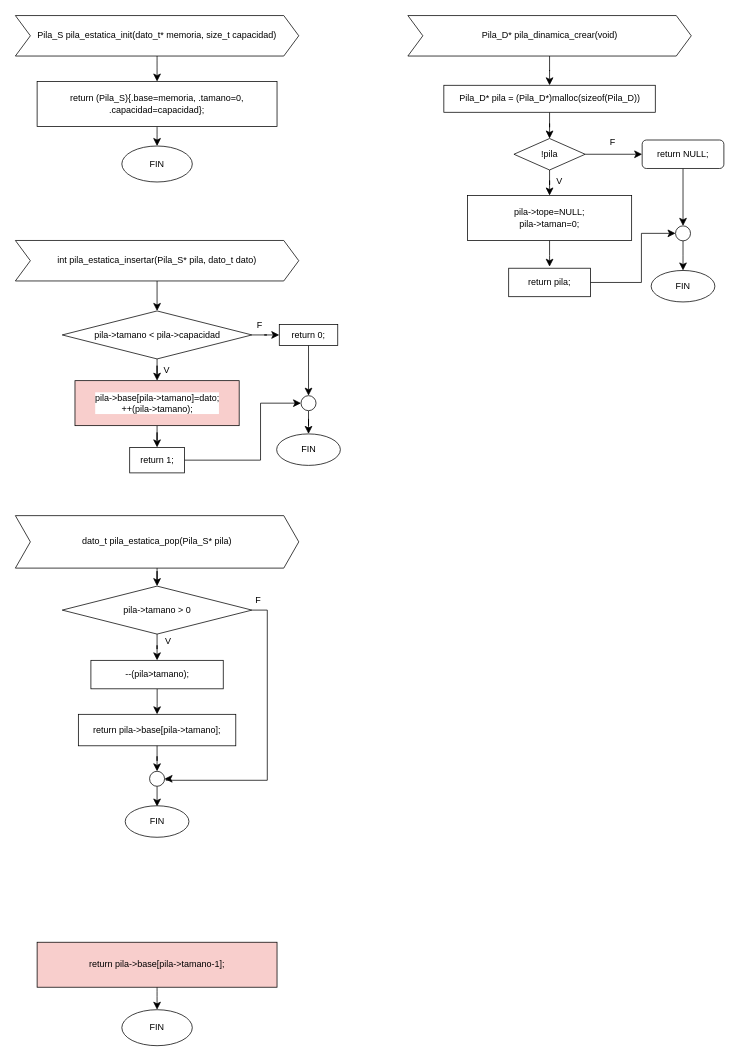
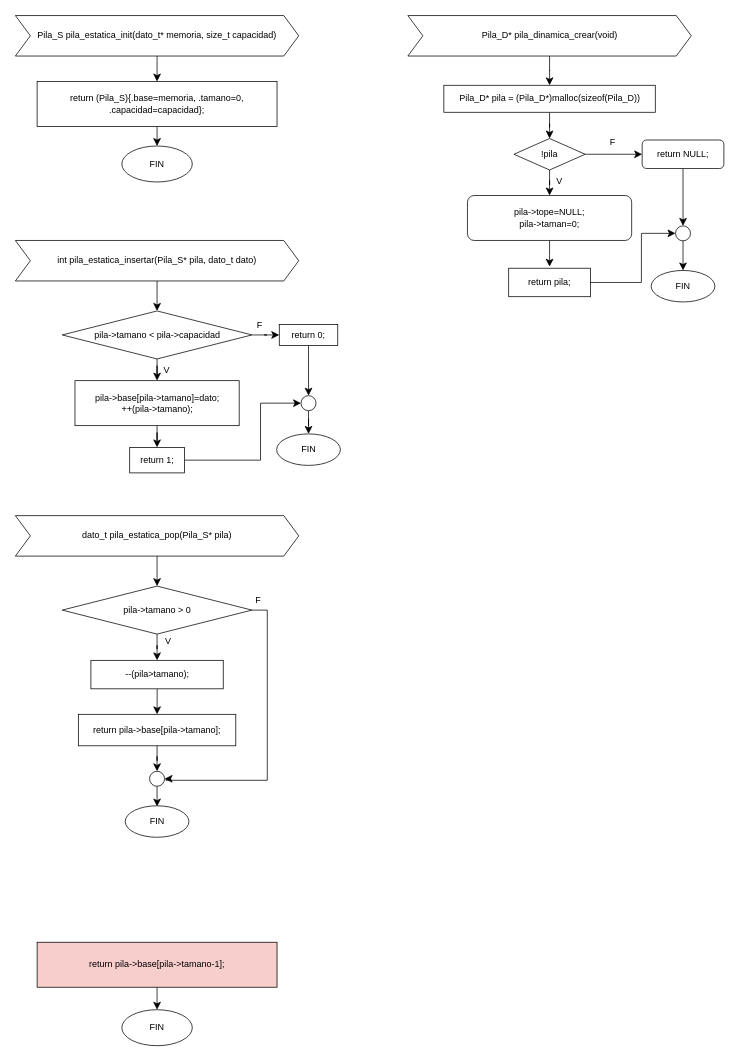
  <mxCell id="0" />
  <mxCell id="1" parent="0" />
  <mxCell id="2" style="edgeStyle=none;curved=1;rounded=0;orthogonalLoop=1;jettySize=auto;html=1;fontSize=12;startSize=8;endSize=8;" edge="1" parent="1" source="3" target="6"><mxGeometry relative="1" as="geometry" /></mxCell>
  <mxCell id="3" value="Pila_S pila_estatica_init(dato_t* memoria, size_t capacidad)" style="shape=step;perimeter=stepPerimeter;whiteSpace=wrap;html=1;fixedSize=1;" vertex="1" parent="1"><mxGeometry x="20" y="20" width="378" height="54" as="geometry" /></mxCell>
  <mxCell id="4" value="FIN" style="ellipse;whiteSpace=wrap;html=1;" vertex="1" parent="1"><mxGeometry x="162" y="194" width="94" height="48" as="geometry" /></mxCell>
  <mxCell id="5" style="edgeStyle=none;curved=1;rounded=0;orthogonalLoop=1;jettySize=auto;html=1;fontSize=12;startSize=8;endSize=8;" edge="1" parent="1" source="6" target="4"><mxGeometry relative="1" as="geometry" /></mxCell>
  <mxCell id="6" value="return (Pila_S){.base=memoria, .tamano=0, .capacidad=capacidad};" style="rounded=0;whiteSpace=wrap;html=1;" vertex="1" parent="1"><mxGeometry x="49" y="108" width="320" height="60" as="geometry" /></mxCell>
  <mxCell id="7" style="edgeStyle=orthogonalEdgeStyle;shape=connector;rounded=0;orthogonalLoop=1;jettySize=auto;html=1;entryX=0.5;entryY=0;entryDx=0;entryDy=0;strokeColor=default;align=center;verticalAlign=middle;fontFamily=Helvetica;fontSize=12;fontColor=default;labelBackgroundColor=default;startSize=8;endArrow=classic;endSize=8;" edge="1" parent="1" source="8" target="13"><mxGeometry relative="1" as="geometry" /></mxCell>
  <mxCell id="8" value="int pila_estatica_insertar(Pila_S* pila, dato_t dato)" style="shape=step;perimeter=stepPerimeter;whiteSpace=wrap;html=1;fixedSize=1;" vertex="1" parent="1"><mxGeometry x="20" y="320" width="378" height="54" as="geometry" /></mxCell>
  <mxCell id="9" style="edgeStyle=orthogonalEdgeStyle;shape=connector;rounded=0;orthogonalLoop=1;jettySize=auto;html=1;entryX=0.5;entryY=0;entryDx=0;entryDy=0;strokeColor=default;align=center;verticalAlign=middle;fontFamily=Helvetica;fontSize=12;fontColor=default;labelBackgroundColor=default;startSize=8;endArrow=classic;endSize=8;" edge="1" parent="1" source="10" target="20"><mxGeometry relative="1" as="geometry" /></mxCell>
  <mxCell id="10" value="" style="ellipse;whiteSpace=wrap;html=1;aspect=fixed;" vertex="1" parent="1"><mxGeometry x="401" y="527" width="20" height="20" as="geometry" /></mxCell>
  <mxCell id="11" style="edgeStyle=orthogonalEdgeStyle;rounded=0;orthogonalLoop=1;jettySize=auto;html=1;entryX=0;entryY=0.5;entryDx=0;entryDy=0;fontSize=12;startSize=8;endSize=8;" edge="1" parent="1" source="13" target="15"><mxGeometry relative="1" as="geometry" /></mxCell>
  <mxCell id="12" style="edgeStyle=orthogonalEdgeStyle;shape=connector;rounded=0;orthogonalLoop=1;jettySize=auto;html=1;entryX=0.5;entryY=0;entryDx=0;entryDy=0;strokeColor=default;align=center;verticalAlign=middle;fontFamily=Helvetica;fontSize=12;fontColor=default;labelBackgroundColor=default;startSize=8;endArrow=classic;endSize=8;" edge="1" parent="1" source="13" target="17"><mxGeometry relative="1" as="geometry" /></mxCell>
  <mxCell id="13" value="pila-&amp;gt;tamano &amp;lt; pila-&amp;gt;capacidad" style="rhombus;whiteSpace=wrap;html=1;" vertex="1" parent="1"><mxGeometry x="82.5" y="414" width="253" height="64" as="geometry" /></mxCell>
  <mxCell id="14" style="edgeStyle=orthogonalEdgeStyle;shape=connector;rounded=0;orthogonalLoop=1;jettySize=auto;html=1;entryX=0.5;entryY=0;entryDx=0;entryDy=0;strokeColor=default;align=center;verticalAlign=middle;fontFamily=Helvetica;fontSize=12;fontColor=default;labelBackgroundColor=default;startSize=8;endArrow=classic;endSize=8;" edge="1" parent="1" source="15" target="10"><mxGeometry relative="1" as="geometry" /></mxCell>
  <mxCell id="15" value="return 0;" style="rounded=0;whiteSpace=wrap;html=1;" vertex="1" parent="1"><mxGeometry x="372" y="432" width="78" height="28" as="geometry" /></mxCell>
  <mxCell id="16" style="edgeStyle=orthogonalEdgeStyle;shape=connector;rounded=0;orthogonalLoop=1;jettySize=auto;html=1;entryX=0.5;entryY=0;entryDx=0;entryDy=0;strokeColor=default;align=center;verticalAlign=middle;fontFamily=Helvetica;fontSize=12;fontColor=default;labelBackgroundColor=default;startSize=8;endArrow=classic;endSize=8;" edge="1" parent="1" source="17" target="19"><mxGeometry relative="1" as="geometry" /></mxCell>
- <mxCell id="17" value="&lt;div&gt;pila-&amp;gt;base[pila-&amp;gt;tamano]=dato;&lt;br&gt;&lt;/div&gt;&lt;div&gt;++(pila-&amp;gt;tamano);&lt;br&gt;&lt;/div&gt;" style="rounded=0;whiteSpace=wrap;html=1;fontFamily=Helvetica;fontSize=12;fontColor=default;labelBackgroundColor=default;fillColor=#f8cecc;" vertex="1" parent="1"><mxGeometry x="99.5" y="507" width="219" height="60" as="geometry" /></mxCell>
+ <mxCell id="17" value="&lt;div&gt;pila-&amp;gt;base[pila-&amp;gt;tamano]=dato;&lt;br&gt;&lt;/div&gt;&lt;div&gt;++(pila-&amp;gt;tamano);&lt;br&gt;&lt;/div&gt;" style="rounded=0;whiteSpace=wrap;html=1;fontFamily=Helvetica;fontSize=12;fontColor=default;labelBackgroundColor=default;" vertex="1" parent="1"><mxGeometry x="99.5" y="507" width="219" height="60" as="geometry" /></mxCell>
  <mxCell id="18" style="edgeStyle=orthogonalEdgeStyle;shape=connector;rounded=0;orthogonalLoop=1;jettySize=auto;html=1;entryX=0;entryY=0.5;entryDx=0;entryDy=0;strokeColor=default;align=center;verticalAlign=middle;fontFamily=Helvetica;fontSize=12;fontColor=default;labelBackgroundColor=default;startSize=8;endArrow=classic;endSize=8;" edge="1" parent="1" source="19" target="10"><mxGeometry relative="1" as="geometry"><Array as="points"><mxPoint x="347" y="613" /><mxPoint x="347" y="537" /></Array></mxGeometry></mxCell>
  <mxCell id="19" value="return 1;" style="rounded=0;whiteSpace=wrap;html=1;fontFamily=Helvetica;fontSize=12;fontColor=default;labelBackgroundColor=default;" vertex="1" parent="1"><mxGeometry x="172.5" y="596" width="73" height="34" as="geometry" /></mxCell>
  <mxCell id="20" value="FIN" style="ellipse;whiteSpace=wrap;html=1;fontFamily=Helvetica;fontSize=12;fontColor=default;labelBackgroundColor=default;" vertex="1" parent="1"><mxGeometry x="368.5" y="578" width="85" height="42" as="geometry" /></mxCell>
  <mxCell id="21" value="V" style="text;html=1;align=center;verticalAlign=middle;whiteSpace=wrap;rounded=0;fontFamily=Helvetica;fontSize=12;fontColor=default;labelBackgroundColor=default;" vertex="1" parent="1"><mxGeometry x="192" y="478" width="60" height="30" as="geometry" /></mxCell>
  <mxCell id="22" value="F" style="text;html=1;align=center;verticalAlign=middle;whiteSpace=wrap;rounded=0;fontFamily=Helvetica;fontSize=12;fontColor=default;labelBackgroundColor=default;" vertex="1" parent="1"><mxGeometry x="316" y="418" width="60" height="30" as="geometry" /></mxCell>
  <mxCell id="23" style="edgeStyle=orthogonalEdgeStyle;shape=connector;rounded=0;orthogonalLoop=1;jettySize=auto;html=1;entryX=0.5;entryY=0;entryDx=0;entryDy=0;strokeColor=default;align=center;verticalAlign=middle;fontFamily=Helvetica;fontSize=12;fontColor=default;labelBackgroundColor=default;startSize=8;endArrow=classic;endSize=8;" edge="1" parent="1" source="24" target="27"><mxGeometry relative="1" as="geometry" /></mxCell>
- <mxCell id="24" value="dato_t pila_estatica_pop(Pila_S* pila)" style="shape=step;perimeter=stepPerimeter;whiteSpace=wrap;html=1;fixedSize=1;" vertex="1" parent="1"><mxGeometry x="20" y="687" width="378" height="70" as="geometry" /></mxCell>
+ <mxCell id="24" value="dato_t pila_estatica_pop(Pila_S* pila)" style="shape=step;perimeter=stepPerimeter;whiteSpace=wrap;html=1;fixedSize=1;" vertex="1" parent="1"><mxGeometry x="20" y="687" width="378" height="54" as="geometry" /></mxCell>
  <mxCell id="25" style="edgeStyle=orthogonalEdgeStyle;shape=connector;rounded=0;orthogonalLoop=1;jettySize=auto;html=1;entryX=1;entryY=0.5;entryDx=0;entryDy=0;strokeColor=default;align=center;verticalAlign=middle;fontFamily=Helvetica;fontSize=12;fontColor=default;labelBackgroundColor=default;startSize=8;endArrow=classic;endSize=8;" edge="1" parent="1" source="27" target="34"><mxGeometry relative="1" as="geometry"><Array as="points"><mxPoint x="356" y="813" /><mxPoint x="356" y="1040" /><mxPoint x="221" y="1040" /><mxPoint x="221" y="1038" /></Array></mxGeometry></mxCell>
  <mxCell id="26" style="edgeStyle=orthogonalEdgeStyle;shape=connector;rounded=0;orthogonalLoop=1;jettySize=auto;html=1;entryX=0.5;entryY=0;entryDx=0;entryDy=0;strokeColor=default;align=center;verticalAlign=middle;fontFamily=Helvetica;fontSize=12;fontColor=default;labelBackgroundColor=default;startSize=8;endArrow=classic;endSize=8;" edge="1" parent="1" source="27" target="29"><mxGeometry relative="1" as="geometry" /></mxCell>
  <mxCell id="27" value="pila-&amp;gt;tamano &amp;gt; 0" style="rhombus;whiteSpace=wrap;html=1;" vertex="1" parent="1"><mxGeometry x="82.5" y="781" width="253" height="64" as="geometry" /></mxCell>
  <mxCell id="28" style="edgeStyle=orthogonalEdgeStyle;shape=connector;rounded=0;orthogonalLoop=1;jettySize=auto;html=1;entryX=0.5;entryY=0;entryDx=0;entryDy=0;strokeColor=default;align=center;verticalAlign=middle;fontFamily=Helvetica;fontSize=12;fontColor=default;labelBackgroundColor=default;startSize=8;endArrow=classic;endSize=8;" edge="1" parent="1" source="29" target="31"><mxGeometry relative="1" as="geometry" /></mxCell>
  <mxCell id="29" value="--(pila&amp;gt;tamano);" style="rounded=0;whiteSpace=wrap;html=1;fontFamily=Helvetica;fontSize=12;fontColor=default;labelBackgroundColor=default;" vertex="1" parent="1"><mxGeometry x="120.75" y="880" width="176.5" height="38" as="geometry" /></mxCell>
  <mxCell id="30" style="edgeStyle=orthogonalEdgeStyle;shape=connector;rounded=0;orthogonalLoop=1;jettySize=auto;html=1;entryX=0.5;entryY=0;entryDx=0;entryDy=0;strokeColor=default;align=center;verticalAlign=middle;fontFamily=Helvetica;fontSize=12;fontColor=default;labelBackgroundColor=default;startSize=8;endArrow=classic;endSize=8;" edge="1" parent="1" source="34"><mxGeometry relative="1" as="geometry"><mxPoint x="209" y="1075" as="targetPoint" /></mxGeometry></mxCell>
  <mxCell id="31" value="return pila-&amp;gt;base[pila-&amp;gt;tamano];" style="rounded=0;whiteSpace=wrap;html=1;fontFamily=Helvetica;fontSize=12;fontColor=default;labelBackgroundColor=default;" vertex="1" parent="1"><mxGeometry x="104" y="952" width="210" height="42" as="geometry" /></mxCell>
  <mxCell id="32" value="FIN" style="ellipse;whiteSpace=wrap;html=1;fontFamily=Helvetica;fontSize=12;fontColor=default;labelBackgroundColor=default;" vertex="1" parent="1"><mxGeometry x="166.5" y="1074" width="85" height="42" as="geometry" /></mxCell>
  <mxCell id="33" value="" style="edgeStyle=orthogonalEdgeStyle;shape=connector;rounded=0;orthogonalLoop=1;jettySize=auto;html=1;entryX=0.5;entryY=0;entryDx=0;entryDy=0;strokeColor=default;align=center;verticalAlign=middle;fontFamily=Helvetica;fontSize=12;fontColor=default;labelBackgroundColor=default;startSize=8;endArrow=classic;endSize=8;" edge="1" parent="1" source="31" target="34"><mxGeometry relative="1" as="geometry"><mxPoint x="209" y="994" as="sourcePoint" /><mxPoint x="209" y="1055" as="targetPoint" /></mxGeometry></mxCell>
  <mxCell id="34" value="" style="ellipse;whiteSpace=wrap;html=1;aspect=fixed;" vertex="1" parent="1"><mxGeometry x="199" y="1028" width="20" height="20" as="geometry" /></mxCell>
  <mxCell id="35" value="V" style="text;html=1;align=center;verticalAlign=middle;whiteSpace=wrap;rounded=0;fontFamily=Helvetica;fontSize=12;fontColor=default;labelBackgroundColor=default;" vertex="1" parent="1"><mxGeometry x="194" y="840" width="60" height="30" as="geometry" /></mxCell>
  <mxCell id="36" value="F" style="text;html=1;align=center;verticalAlign=middle;whiteSpace=wrap;rounded=0;fontFamily=Helvetica;fontSize=12;fontColor=default;labelBackgroundColor=default;" vertex="1" parent="1"><mxGeometry x="314" y="785" width="60" height="30" as="geometry" /></mxCell>
  <mxCell id="37" value="FIN" style="ellipse;whiteSpace=wrap;html=1;" vertex="1" parent="1"><mxGeometry x="162" y="1346" width="94" height="48" as="geometry" /></mxCell>
  <mxCell id="38" style="edgeStyle=none;curved=1;rounded=0;orthogonalLoop=1;jettySize=auto;html=1;fontSize=12;startSize=8;endSize=8;" edge="1" parent="1" source="39" target="37"><mxGeometry relative="1" as="geometry" /></mxCell>
  <mxCell id="39" value="return pila-&amp;gt;base[pila-&amp;gt;tamano-1];" style="rounded=0;whiteSpace=wrap;html=1;fillColor=#f8cecc;" vertex="1" parent="1"><mxGeometry x="49" y="1256" width="320" height="60" as="geometry" /></mxCell>
  <mxCell id="40" style="edgeStyle=orthogonalEdgeStyle;shape=connector;rounded=0;orthogonalLoop=1;jettySize=auto;html=1;entryX=0.5;entryY=0;entryDx=0;entryDy=0;strokeColor=default;align=center;verticalAlign=middle;fontFamily=Helvetica;fontSize=12;fontColor=default;labelBackgroundColor=default;startSize=8;endArrow=classic;endSize=8;" edge="1" parent="1" source="41" target="43"><mxGeometry relative="1" as="geometry" /></mxCell>
  <mxCell id="41" value="Pila_D* pila_dinamica_crear(void)" style="shape=step;perimeter=stepPerimeter;whiteSpace=wrap;html=1;fixedSize=1;" vertex="1" parent="1"><mxGeometry x="543.5" y="20" width="378" height="54" as="geometry" /></mxCell>
  <mxCell id="42" style="edgeStyle=orthogonalEdgeStyle;shape=connector;rounded=0;orthogonalLoop=1;jettySize=auto;html=1;entryX=0.5;entryY=0;entryDx=0;entryDy=0;strokeColor=default;align=center;verticalAlign=middle;fontFamily=Helvetica;fontSize=12;fontColor=default;labelBackgroundColor=default;startSize=8;endArrow=classic;endSize=8;" edge="1" parent="1" source="43" target="46"><mxGeometry relative="1" as="geometry" /></mxCell>
  <mxCell id="43" value="Pila_D* pila = (Pila_D*)malloc(sizeof(Pila_D))" style="rounded=0;whiteSpace=wrap;html=1;" vertex="1" parent="1"><mxGeometry x="591.5" y="113" width="282" height="36" as="geometry" /></mxCell>
  <mxCell id="44" style="edgeStyle=orthogonalEdgeStyle;shape=connector;rounded=0;orthogonalLoop=1;jettySize=auto;html=1;entryX=0;entryY=0.5;entryDx=0;entryDy=0;strokeColor=default;align=center;verticalAlign=middle;fontFamily=Helvetica;fontSize=12;fontColor=default;labelBackgroundColor=default;startSize=8;endArrow=classic;endSize=8;" edge="1" parent="1" source="46" target="48"><mxGeometry relative="1" as="geometry" /></mxCell>
  <mxCell id="45" style="edgeStyle=orthogonalEdgeStyle;shape=connector;rounded=0;orthogonalLoop=1;jettySize=auto;html=1;entryX=0.5;entryY=0;entryDx=0;entryDy=0;strokeColor=default;align=center;verticalAlign=middle;fontFamily=Helvetica;fontSize=12;fontColor=default;labelBackgroundColor=default;startSize=8;endArrow=classic;endSize=8;" edge="1" parent="1" source="46" target="50"><mxGeometry relative="1" as="geometry" /></mxCell>
  <mxCell id="46" value="!pila" style="rhombus;whiteSpace=wrap;html=1;" vertex="1" parent="1"><mxGeometry x="685" y="184" width="95" height="42" as="geometry" /></mxCell>
  <mxCell id="47" style="edgeStyle=orthogonalEdgeStyle;shape=connector;rounded=0;orthogonalLoop=1;jettySize=auto;html=1;strokeColor=default;align=center;verticalAlign=middle;fontFamily=Helvetica;fontSize=12;fontColor=default;labelBackgroundColor=default;startSize=8;endArrow=classic;endSize=8;" edge="1" parent="1" source="48" target="54"><mxGeometry relative="1" as="geometry" /></mxCell>
  <mxCell id="48" value="return NULL;" style="whiteSpace=wrap;html=1;rounded=1;" vertex="1" parent="1"><mxGeometry x="856" y="186" width="109" height="38" as="geometry" /></mxCell>
  <mxCell id="49" style="edgeStyle=orthogonalEdgeStyle;shape=connector;rounded=0;orthogonalLoop=1;jettySize=auto;html=1;strokeColor=default;align=center;verticalAlign=middle;fontFamily=Helvetica;fontSize=12;fontColor=default;labelBackgroundColor=default;startSize=8;endArrow=classic;endSize=8;" edge="1" parent="1" source="50"><mxGeometry relative="1" as="geometry"><mxPoint x="732.5" y="355" as="targetPoint" /></mxGeometry></mxCell>
- <mxCell id="50" value="&lt;div&gt;pila-&amp;gt;tope=NULL;&lt;/div&gt;&lt;div&gt;pila-&amp;gt;taman=0;&lt;br&gt;&lt;/div&gt;" style="rounded=0;whiteSpace=wrap;html=1;fontFamily=Helvetica;fontSize=12;fontColor=default;labelBackgroundColor=default;" vertex="1" parent="1"><mxGeometry x="623" y="260" width="219" height="60" as="geometry" /></mxCell>
+ <mxCell id="50" value="&lt;div&gt;pila-&amp;gt;tope=NULL;&lt;/div&gt;&lt;div&gt;pila-&amp;gt;taman=0;&lt;br&gt;&lt;/div&gt;" style="whiteSpace=wrap;html=1;fontFamily=Helvetica;fontSize=12;fontColor=default;labelBackgroundColor=default;rounded=1;" vertex="1" parent="1"><mxGeometry x="623" y="260" width="219" height="60" as="geometry" /></mxCell>
  <mxCell id="51" style="edgeStyle=orthogonalEdgeStyle;shape=connector;rounded=0;orthogonalLoop=1;jettySize=auto;html=1;entryX=0;entryY=0.5;entryDx=0;entryDy=0;strokeColor=default;align=center;verticalAlign=middle;fontFamily=Helvetica;fontSize=12;fontColor=default;labelBackgroundColor=default;startSize=8;endArrow=classic;endSize=8;" edge="1" parent="1" source="52" target="54"><mxGeometry relative="1" as="geometry"><Array as="points"><mxPoint x="855" y="376" /><mxPoint x="855" y="311" /></Array></mxGeometry></mxCell>
  <mxCell id="52" value="return pila;" style="rounded=0;whiteSpace=wrap;html=1;" vertex="1" parent="1"><mxGeometry x="678" y="357" width="109" height="38" as="geometry" /></mxCell>
  <mxCell id="53" style="edgeStyle=orthogonalEdgeStyle;shape=connector;rounded=0;orthogonalLoop=1;jettySize=auto;html=1;strokeColor=default;align=center;verticalAlign=middle;fontFamily=Helvetica;fontSize=12;fontColor=default;labelBackgroundColor=default;startSize=8;endArrow=classic;endSize=8;" edge="1" parent="1" source="54" target="55"><mxGeometry relative="1" as="geometry" /></mxCell>
  <mxCell id="54" value="" style="ellipse;whiteSpace=wrap;html=1;aspect=fixed;" vertex="1" parent="1"><mxGeometry x="900.5" y="300.5" width="20" height="20" as="geometry" /></mxCell>
  <mxCell id="55" value="FIN" style="ellipse;whiteSpace=wrap;html=1;fontFamily=Helvetica;fontSize=12;fontColor=default;labelBackgroundColor=default;" vertex="1" parent="1"><mxGeometry x="868" y="360" width="85" height="42" as="geometry" /></mxCell>
  <mxCell id="56" value="F" style="text;html=1;align=center;verticalAlign=middle;whiteSpace=wrap;rounded=0;fontFamily=Helvetica;fontSize=12;fontColor=default;labelBackgroundColor=default;" vertex="1" parent="1"><mxGeometry x="787" y="174" width="60" height="30" as="geometry" /></mxCell>
  <mxCell id="57" value="V" style="text;html=1;align=center;verticalAlign=middle;whiteSpace=wrap;rounded=0;fontFamily=Helvetica;fontSize=12;fontColor=default;labelBackgroundColor=default;" vertex="1" parent="1"><mxGeometry x="716" y="226" width="60" height="30" as="geometry" /></mxCell>
